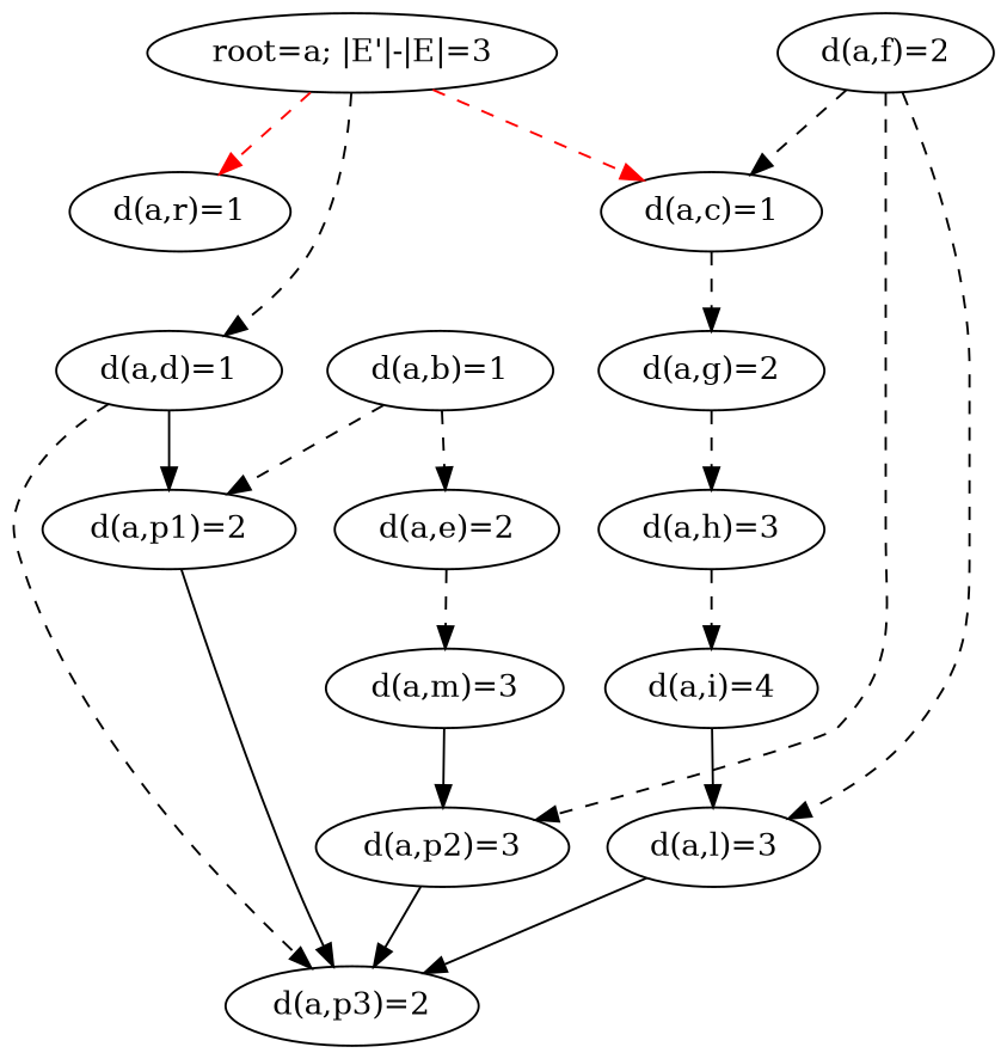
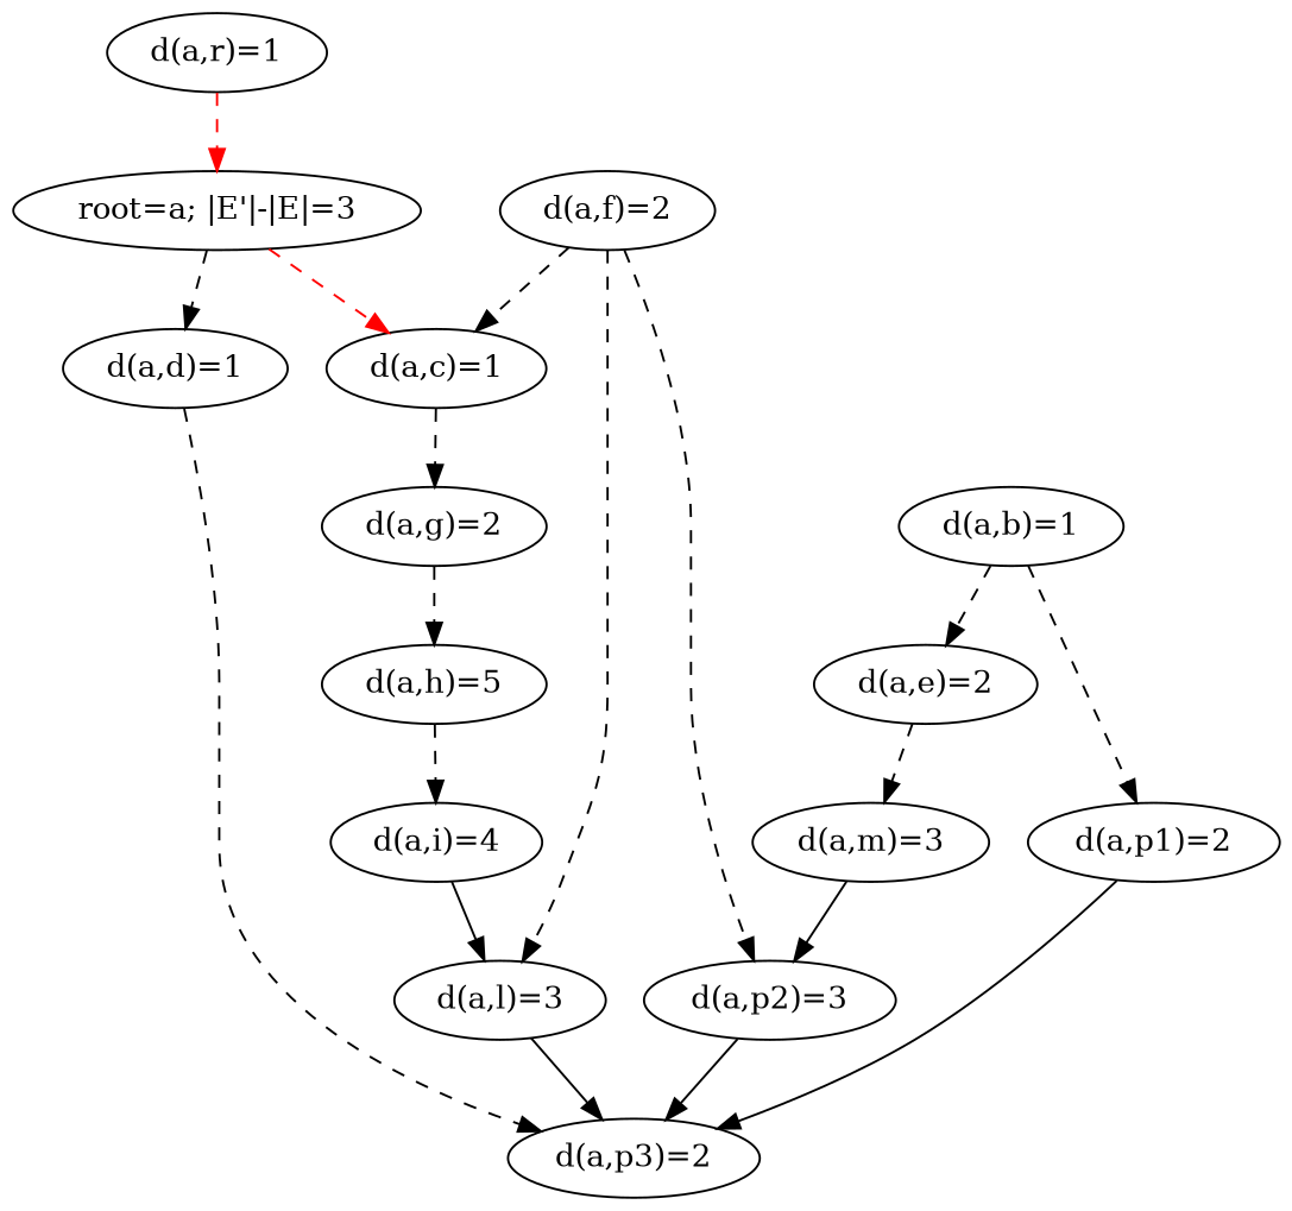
  digraph {
    edge [style=dashed]
    n1 [label="d(a,r)=1"]
    n2 [label="d(a,l)=3"]
    n3 [label="d(a,p3)=2"]
    n4 [label="d(a,i)=4"]
-   n5 [label="d(a,h)=3"]
+   n5 [label="d(a,h)=5"]
    n6 [label="d(a,g)=2"]
    n7 [label="d(a,f)=2"]
    n8 [label="d(a,p2)=3"]
    n9 [label="d(a,c)=1"]
    n10 [label="d(a,m)=3"]
    n11 [label="d(a,e)=2"]
    n12 [label="d(a,b)=1"]
    n13 [label="d(a,p1)=2"]
    n14 [label="d(a,d)=1"]
    n15 [label="root=a; |E'|-|E|=3"]
    n2 -> n3 [style=""]
    n4 -> n2 [style=""]
    n5 -> n4
    n6 -> n5
    n7 -> n2
    n7 -> n8
    n7 -> n9
    n8 -> n3 [style=""]
    n9 -> n6
    n10 -> n8 [style=""]
    n11 -> n10
    n12 -> n11
    n12 -> n13
    n13 -> n3 [style=""]
    n14 -> n3
-   n14 -> n13 [style=""]
-   n15 -> n1 [color=red]
+   n1 -> n15 [color=red]
    n15 -> n9 [color=red]
    n15 -> n14
  }
